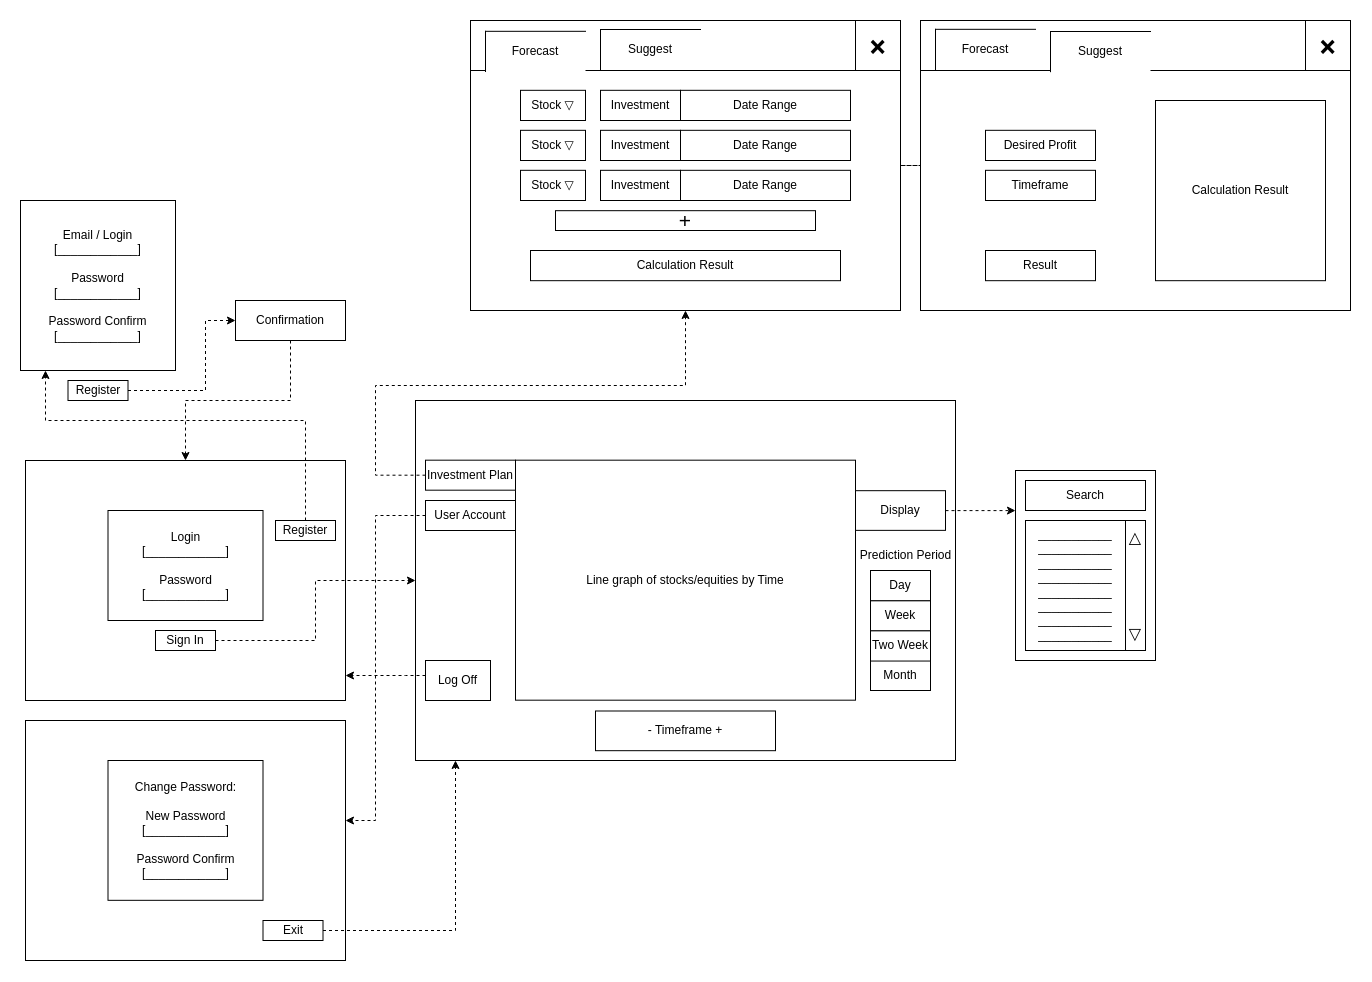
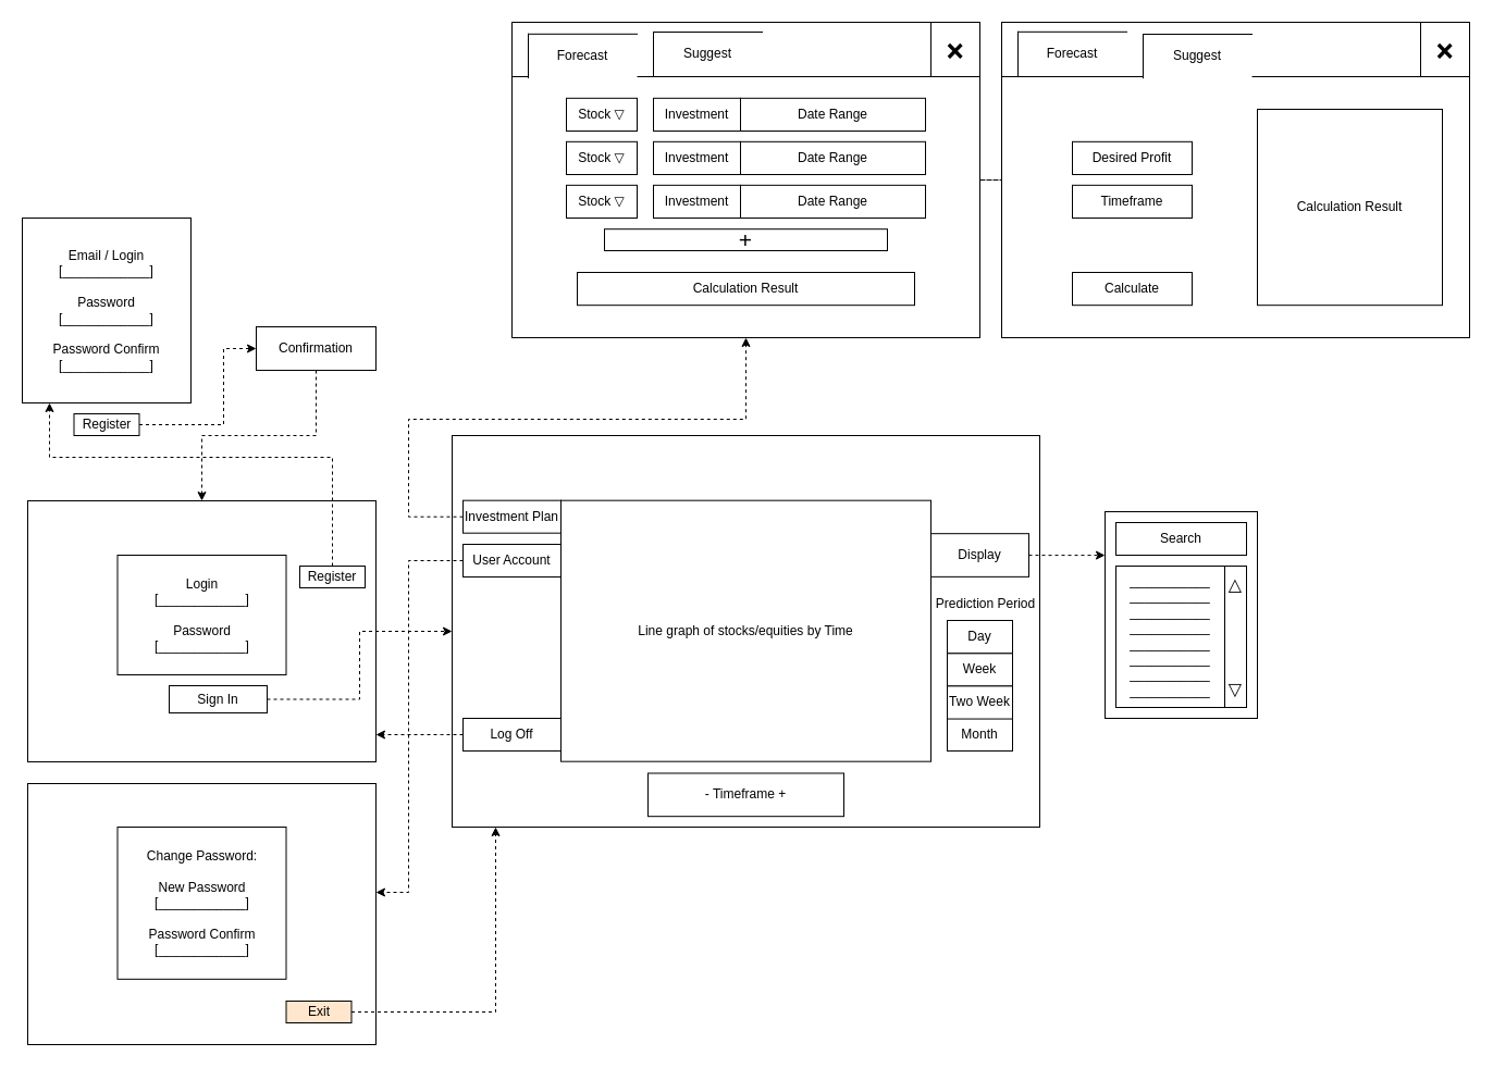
  <mxCell id="0" />
  <mxCell id="1" parent="0" />
  <mxCell id="2" value="" style="rounded=0;whiteSpace=wrap;html=1;" parent="1" vertex="1"><mxGeometry x="25" y="720" width="320" height="240" as="geometry" /></mxCell>
  <mxCell id="3" value="" style="rounded=0;whiteSpace=wrap;html=1;" parent="1" vertex="1"><mxGeometry x="25" y="460" width="320" height="240" as="geometry" /></mxCell>
  <mxCell id="4" value="Login&lt;br&gt;[____________]&lt;br&gt;&lt;br&gt;Password&lt;br&gt;[____________]" style="rounded=0;whiteSpace=wrap;html=1;" parent="1" vertex="1"><mxGeometry x="107.5" y="510" width="155" height="110" as="geometry" /></mxCell>
  <mxCell id="5" value="" style="rounded=0;whiteSpace=wrap;html=1;" parent="1" vertex="1"><mxGeometry x="415" y="400" width="540" height="360" as="geometry" /></mxCell>
  <mxCell id="6" value="Line graph of stocks/equities by Time" style="rounded=0;whiteSpace=wrap;html=1;" parent="1" vertex="1"><mxGeometry x="515" y="459.68" width="340" height="240" as="geometry" /></mxCell>
  <mxCell id="7" value="- Timeframe +" style="rounded=0;whiteSpace=wrap;html=1;" parent="1" vertex="1"><mxGeometry x="595" y="710.5" width="180" height="39.68" as="geometry" /></mxCell>
  <mxCell id="8" style="edgeStyle=orthogonalEdgeStyle;rounded=0;orthogonalLoop=1;jettySize=auto;html=1;dashed=1;" parent="1" source="9" target="25" edge="1"><mxGeometry relative="1" as="geometry"><mxPoint x="1065" y="510.02" as="targetPoint" /><Array as="points"><mxPoint x="1005" y="510" /><mxPoint x="1005" y="510" /></Array></mxGeometry></mxCell>
  <mxCell id="9" value="Display" style="rounded=0;whiteSpace=wrap;html=1;" parent="1" vertex="1"><mxGeometry x="855" y="490.18" width="90" height="39.68" as="geometry" /></mxCell>
  <mxCell id="10" style="edgeStyle=orthogonalEdgeStyle;rounded=0;orthogonalLoop=1;jettySize=auto;html=1;dashed=1;" parent="1" source="11" target="33" edge="1"><mxGeometry relative="1" as="geometry"><Array as="points"><mxPoint x="375" y="475" /><mxPoint x="375" y="385" /><mxPoint x="685" y="385" /></Array></mxGeometry></mxCell>
  <mxCell id="11" value="Investment Plan" style="rounded=0;whiteSpace=wrap;html=1;" parent="1" vertex="1"><mxGeometry x="425" y="459.68" width="90" height="30" as="geometry" /></mxCell>
  <mxCell id="12" style="edgeStyle=orthogonalEdgeStyle;rounded=0;orthogonalLoop=1;jettySize=auto;html=1;dashed=1;" parent="1" source="13" target="2" edge="1"><mxGeometry relative="1" as="geometry"><mxPoint x="375" y="830" as="targetPoint" /><Array as="points"><mxPoint x="375" y="515" /><mxPoint x="375" y="820" /></Array></mxGeometry></mxCell>
  <mxCell id="13" value="User Account" style="rounded=0;whiteSpace=wrap;html=1;" parent="1" vertex="1"><mxGeometry x="425" y="500" width="90" height="30" as="geometry" /></mxCell>
  <mxCell id="14" style="edgeStyle=orthogonalEdgeStyle;rounded=0;orthogonalLoop=1;jettySize=auto;html=1;dashed=1;" parent="1" source="15" target="3" edge="1"><mxGeometry relative="1" as="geometry"><Array as="points"><mxPoint x="405" y="675" /><mxPoint x="405" y="675" /></Array></mxGeometry></mxCell>
- <mxCell id="15" value="Log Off" style="rounded=0;whiteSpace=wrap;html=1;" parent="1" vertex="1"><mxGeometry x="425" y="660" width="65" height="40" as="geometry" /></mxCell>
+ <mxCell id="15" value="Log Off" style="rounded=0;whiteSpace=wrap;html=1;" parent="1" vertex="1"><mxGeometry x="425" y="660" width="90" height="30" as="geometry" /></mxCell>
  <mxCell id="16" value="Email / Login&lt;br&gt;[____________]&lt;br&gt;&lt;br&gt;Password&lt;br&gt;[____________]&lt;br&gt;&lt;br&gt;Password Confirm&lt;br&gt;[____________]" style="rounded=0;whiteSpace=wrap;html=1;" parent="1" vertex="1"><mxGeometry x="20" y="200" width="155" height="170" as="geometry" /></mxCell>
  <mxCell id="17" style="edgeStyle=orthogonalEdgeStyle;rounded=0;orthogonalLoop=1;jettySize=auto;html=1;dashed=1;" parent="1" source="18" target="16" edge="1"><mxGeometry relative="1" as="geometry"><Array as="points"><mxPoint x="305" y="420" /><mxPoint x="45" y="420" /></Array></mxGeometry></mxCell>
  <mxCell id="18" value="Register" style="rounded=0;whiteSpace=wrap;html=1;" parent="1" vertex="1"><mxGeometry x="275" y="520" width="60" height="20" as="geometry" /></mxCell>
  <mxCell id="19" style="edgeStyle=orthogonalEdgeStyle;rounded=0;orthogonalLoop=1;jettySize=auto;html=1;dashed=1;" parent="1" source="20" target="5" edge="1"><mxGeometry relative="1" as="geometry" /></mxCell>
- <mxCell id="20" value="Sign In" style="rounded=0;whiteSpace=wrap;html=1;" parent="1" vertex="1"><mxGeometry x="155" y="630" width="60" height="20" as="geometry" /></mxCell>
+ <mxCell id="20" value="Sign In" style="rounded=0;whiteSpace=wrap;html=1;" parent="1" vertex="1"><mxGeometry x="155" y="630" width="90" height="25" as="geometry" /></mxCell>
  <mxCell id="21" style="edgeStyle=orthogonalEdgeStyle;rounded=0;orthogonalLoop=1;jettySize=auto;html=1;dashed=1;" parent="1" source="22" target="24" edge="1"><mxGeometry relative="1" as="geometry"><Array as="points"><mxPoint x="205" y="390" /><mxPoint x="205" y="320" /></Array></mxGeometry></mxCell>
  <mxCell id="22" value="Register" style="rounded=0;whiteSpace=wrap;html=1;" parent="1" vertex="1"><mxGeometry x="67.5" y="380" width="60" height="20" as="geometry" /></mxCell>
  <mxCell id="23" style="edgeStyle=orthogonalEdgeStyle;rounded=0;orthogonalLoop=1;jettySize=auto;html=1;dashed=1;" parent="1" source="24" target="3" edge="1"><mxGeometry relative="1" as="geometry" /></mxCell>
  <mxCell id="24" value="Confirmation" style="rounded=0;whiteSpace=wrap;html=1;" parent="1" vertex="1"><mxGeometry x="235" width="110" height="40" as="geometry" y="300" /></mxCell>
  <mxCell id="25" value="" style="rounded=0;whiteSpace=wrap;html=1;" parent="1" vertex="1"><mxGeometry x="1015" y="470" width="140" height="190" as="geometry" /></mxCell>
  <mxCell id="26" value="Search" style="rounded=0;whiteSpace=wrap;html=1;" parent="1" vertex="1"><mxGeometry x="1025" y="480" width="120" height="30" as="geometry" /></mxCell>
  <mxCell id="27" value="___________&lt;br&gt;___________&lt;br&gt;___________&lt;br&gt;___________&lt;br&gt;___________&lt;br&gt;___________&lt;br&gt;___________&lt;br&gt;___________&lt;br&gt;" style="rounded=0;whiteSpace=wrap;html=1;verticalAlign=top;" parent="1" vertex="1"><mxGeometry x="1025" y="520" width="100" height="130" as="geometry" /></mxCell>
  <mxCell id="28" value="&lt;font style=&quot;font-size: 16px&quot;&gt;&lt;span style=&quot;font-family: &amp;#34;verdana&amp;#34; , sans-serif ; text-align: left ; background-color: rgb(255 , 255 , 255)&quot;&gt;△&lt;/span&gt;&lt;br&gt;&lt;br&gt;&lt;br&gt;&lt;br&gt;&lt;br&gt;&lt;span style=&quot;font-family: &amp;#34;verdana&amp;#34; , sans-serif ; text-align: left ; background-color: rgb(255 , 255 , 255)&quot;&gt;▽&lt;/span&gt;&lt;/font&gt;" style="rounded=0;whiteSpace=wrap;html=1;" parent="1" vertex="1"><mxGeometry x="1125" y="520" width="20" height="130" as="geometry" /></mxCell>
  <mxCell id="29" value="Change Password:&lt;br&gt;&lt;br&gt;New Password&lt;br&gt;[____________]&lt;br&gt;&lt;br&gt;Password Confirm&lt;br&gt;[____________]" style="rounded=0;whiteSpace=wrap;html=1;" parent="1" vertex="1"><mxGeometry x="107.5" y="760" width="155" height="139.82" as="geometry" /></mxCell>
  <mxCell id="30" style="edgeStyle=orthogonalEdgeStyle;rounded=0;orthogonalLoop=1;jettySize=auto;html=1;dashed=1;" parent="1" source="31" target="5" edge="1"><mxGeometry relative="1" as="geometry"><Array as="points"><mxPoint x="455" y="930" /></Array></mxGeometry></mxCell>
- <mxCell id="31" value="Exit" style="rounded=0;whiteSpace=wrap;html=1;" parent="1" vertex="1"><mxGeometry x="262.5" y="920" width="60" height="20" as="geometry" /></mxCell>
+ <mxCell id="31" value="Exit" style="rounded=0;whiteSpace=wrap;html=1;fillColor=#ffe6cc;" parent="1" vertex="1"><mxGeometry x="262.5" y="920" width="60" height="20" as="geometry" /></mxCell>
  <mxCell id="32" style="edgeStyle=orthogonalEdgeStyle;rounded=0;orthogonalLoop=1;jettySize=auto;html=1;dashed=1;endArrow=none;endFill=0;" parent="1" source="33" target="43" edge="1"><mxGeometry relative="1" as="geometry" /></mxCell>
  <mxCell id="33" value="" style="rounded=0;whiteSpace=wrap;html=1;" parent="1" vertex="1"><mxGeometry x="470" y="20" width="430" height="290" as="geometry" /></mxCell>
  <mxCell id="34" value="Week" style="rounded=0;whiteSpace=wrap;html=1;" parent="1" vertex="1"><mxGeometry x="870" y="600.18" width="60" height="30.18" as="geometry" /></mxCell>
  <mxCell id="35" value="Day" style="rounded=0;whiteSpace=wrap;html=1;" parent="1" vertex="1"><mxGeometry x="870" y="570" width="60" height="30.18" as="geometry" /></mxCell>
  <mxCell id="36" value="Prediction Period" style="text;html=1;verticalAlign=middle;align=center;" parent="1" vertex="1"><mxGeometry x="855" y="540" width="100" height="30" as="geometry" /></mxCell>
  <mxCell id="37" value="Month" style="rounded=0;whiteSpace=wrap;html=1;" parent="1" vertex="1"><mxGeometry x="870" y="659.82" width="60" height="30.18" as="geometry" /></mxCell>
  <mxCell id="38" value="Calculation Result" style="rounded=0;whiteSpace=wrap;html=1;" parent="1" vertex="1"><mxGeometry x="530" y="250" width="310" height="30.18" as="geometry" /></mxCell>
  <mxCell id="39" value="Two Week" style="rounded=0;whiteSpace=wrap;html=1;" parent="1" vertex="1"><mxGeometry x="870" y="630.36" width="60" height="30.18" as="geometry" /></mxCell>
  <mxCell id="40" value="Stock&amp;nbsp;&lt;span style=&quot;font-family: &amp;#34;verdana&amp;#34; , sans-serif ; text-align: left ; background-color: rgb(255 , 255 , 255)&quot;&gt;&lt;font style=&quot;font-size: 12px&quot;&gt;▽&lt;/font&gt;&lt;/span&gt;" style="rounded=0;whiteSpace=wrap;html=1;" parent="1" vertex="1"><mxGeometry x="520" y="89.82" width="65" height="30.18" as="geometry" /></mxCell>
  <mxCell id="41" value="Investment" style="rounded=0;whiteSpace=wrap;html=1;" parent="1" vertex="1"><mxGeometry x="600" y="89.82" width="80" height="30.18" as="geometry" /></mxCell>
  <mxCell id="42" value="Date Range" style="rounded=0;whiteSpace=wrap;html=1;" parent="1" vertex="1"><mxGeometry x="680" y="89.82" width="170" height="30.18" as="geometry" /></mxCell>
  <mxCell id="43" value="" style="rounded=0;whiteSpace=wrap;html=1;" parent="1" vertex="1"><mxGeometry x="920" y="20" width="430" height="290" as="geometry" /></mxCell>
  <mxCell id="44" value="Stock&amp;nbsp;&lt;span style=&quot;font-family: &amp;#34;verdana&amp;#34; , sans-serif ; text-align: left ; background-color: rgb(255 , 255 , 255)&quot;&gt;&lt;font style=&quot;font-size: 12px&quot;&gt;▽&lt;/font&gt;&lt;/span&gt;" style="rounded=0;whiteSpace=wrap;html=1;" parent="1" vertex="1"><mxGeometry x="520" y="129.82" width="65" height="30.18" as="geometry" /></mxCell>
  <mxCell id="45" value="Investment" style="rounded=0;whiteSpace=wrap;html=1;" parent="1" vertex="1"><mxGeometry x="600" y="129.82" width="80" height="30.18" as="geometry" /></mxCell>
  <mxCell id="46" value="Date Range" style="rounded=0;whiteSpace=wrap;html=1;" parent="1" vertex="1"><mxGeometry x="680" y="129.82" width="170" height="30.18" as="geometry" /></mxCell>
  <mxCell id="47" value="Stock&amp;nbsp;&lt;span style=&quot;font-family: &amp;#34;verdana&amp;#34; , sans-serif ; text-align: left ; background-color: rgb(255 , 255 , 255)&quot;&gt;&lt;font style=&quot;font-size: 12px&quot;&gt;▽&lt;/font&gt;&lt;/span&gt;" style="rounded=0;whiteSpace=wrap;html=1;" parent="1" vertex="1"><mxGeometry x="520" y="169.82" width="65" height="30.18" as="geometry" /></mxCell>
  <mxCell id="48" value="Investment" style="rounded=0;whiteSpace=wrap;html=1;" parent="1" vertex="1"><mxGeometry x="600" y="169.82" width="80" height="30.18" as="geometry" /></mxCell>
  <mxCell id="49" value="Date Range" style="rounded=0;whiteSpace=wrap;html=1;" parent="1" vertex="1"><mxGeometry x="680" y="169.82" width="170" height="30.18" as="geometry" /></mxCell>
  <mxCell id="50" value="&lt;font style=&quot;font-size: 21px&quot;&gt;+&lt;/font&gt;" style="rounded=0;whiteSpace=wrap;html=1;align=center;" parent="1" vertex="1"><mxGeometry x="555" y="210.18" width="260" height="19.82" as="geometry" /></mxCell>
  <mxCell id="51" value="" style="rounded=0;whiteSpace=wrap;html=1;" parent="1" vertex="1"><mxGeometry x="470" y="20" width="430" height="50" as="geometry" /></mxCell>
  <mxCell id="52" value="Forecast" style="shape=partialRectangle;whiteSpace=wrap;html=1;bottom=0;right=0;fillColor=#ffffff;align=center;" parent="1" vertex="1"><mxGeometry x="485" y="30.82" width="100" height="40.18" as="geometry" /></mxCell>
  <mxCell id="53" value="Suggest" style="shape=partialRectangle;whiteSpace=wrap;html=1;bottom=0;right=0;fillColor=#ffffff;align=center;" parent="1" vertex="1"><mxGeometry x="600" y="29" width="100" height="40.18" as="geometry" /></mxCell>
  <mxCell id="54" value="&lt;a href=&quot;https://graphemica.com/%E2%9D%8C&quot; style=&quot;font-size: small ; outline: 0px ; font-family: &amp;#34;arial&amp;#34; , sans-serif ; text-align: left ; background-color: rgb(255 , 255 , 255)&quot;&gt;&lt;h3 class=&quot;LC20lb DKV0Md&quot; style=&quot;font-size: 20px ; font-weight: normal ; margin: 0px 0px 3px ; padding: 5px 0px 0px ; display: inline-block ; line-height: 1.3&quot;&gt;&lt;font color=&quot;#000000&quot;&gt;❌&lt;/font&gt;&lt;/h3&gt;&lt;/a&gt;" style="rounded=0;whiteSpace=wrap;html=1;" parent="1" vertex="1"><mxGeometry x="855" y="20" width="45" height="50" as="geometry" /></mxCell>
  <mxCell id="55" value="" style="rounded=0;whiteSpace=wrap;html=1;" parent="1" vertex="1"><mxGeometry x="920" y="20" width="430" height="50" as="geometry" /></mxCell>
  <mxCell id="56" value="Forecast" style="shape=partialRectangle;whiteSpace=wrap;html=1;bottom=0;right=0;fillColor=#ffffff;align=center;" parent="1" vertex="1"><mxGeometry x="935" y="28.82" width="100" height="40.18" as="geometry" /></mxCell>
  <mxCell id="57" value="Suggest" style="shape=partialRectangle;whiteSpace=wrap;html=1;bottom=0;right=0;fillColor=#ffffff;align=center;" parent="1" vertex="1"><mxGeometry x="1050" y="31" width="100" height="40.18" as="geometry" /></mxCell>
  <mxCell id="58" value="&lt;a href=&quot;https://graphemica.com/%E2%9D%8C&quot; style=&quot;font-size: small ; outline: 0px ; font-family: &amp;quot;arial&amp;quot; , sans-serif ; text-align: left ; background-color: rgb(255 , 255 , 255)&quot;&gt;&lt;h3 class=&quot;LC20lb DKV0Md&quot; style=&quot;font-size: 20px ; font-weight: normal ; margin: 0px 0px 3px ; padding: 5px 0px 0px ; display: inline-block ; line-height: 1.3&quot;&gt;&lt;font color=&quot;#000000&quot;&gt;❌&lt;/font&gt;&lt;/h3&gt;&lt;/a&gt;" style="rounded=0;whiteSpace=wrap;html=1;" parent="1" vertex="1"><mxGeometry x="1305" y="20" width="45" height="50" as="geometry" /></mxCell>
  <mxCell id="59" value="Calculation Result" style="rounded=0;whiteSpace=wrap;html=1;" parent="1" vertex="1"><mxGeometry x="1155" y="100" width="170" height="180.18" as="geometry" /></mxCell>
- <mxCell id="60" value="Result" style="rounded=0;whiteSpace=wrap;html=1;" parent="1" vertex="1"><mxGeometry x="985" y="250" width="110" height="30.18" as="geometry" /></mxCell>
+ <mxCell id="60" value="Calculate" style="rounded=0;whiteSpace=wrap;html=1;" parent="1" vertex="1"><mxGeometry x="985" y="250" width="110" height="30.18" as="geometry" /></mxCell>
  <mxCell id="61" value="Timeframe" style="rounded=0;whiteSpace=wrap;html=1;" parent="1" vertex="1"><mxGeometry x="985" y="169.82" width="110" height="30.18" as="geometry" /></mxCell>
  <mxCell id="62" value="Desired Profit" style="rounded=0;whiteSpace=wrap;html=1;" parent="1" vertex="1"><mxGeometry x="985" y="129.82" width="110" height="30.18" as="geometry" /></mxCell>
